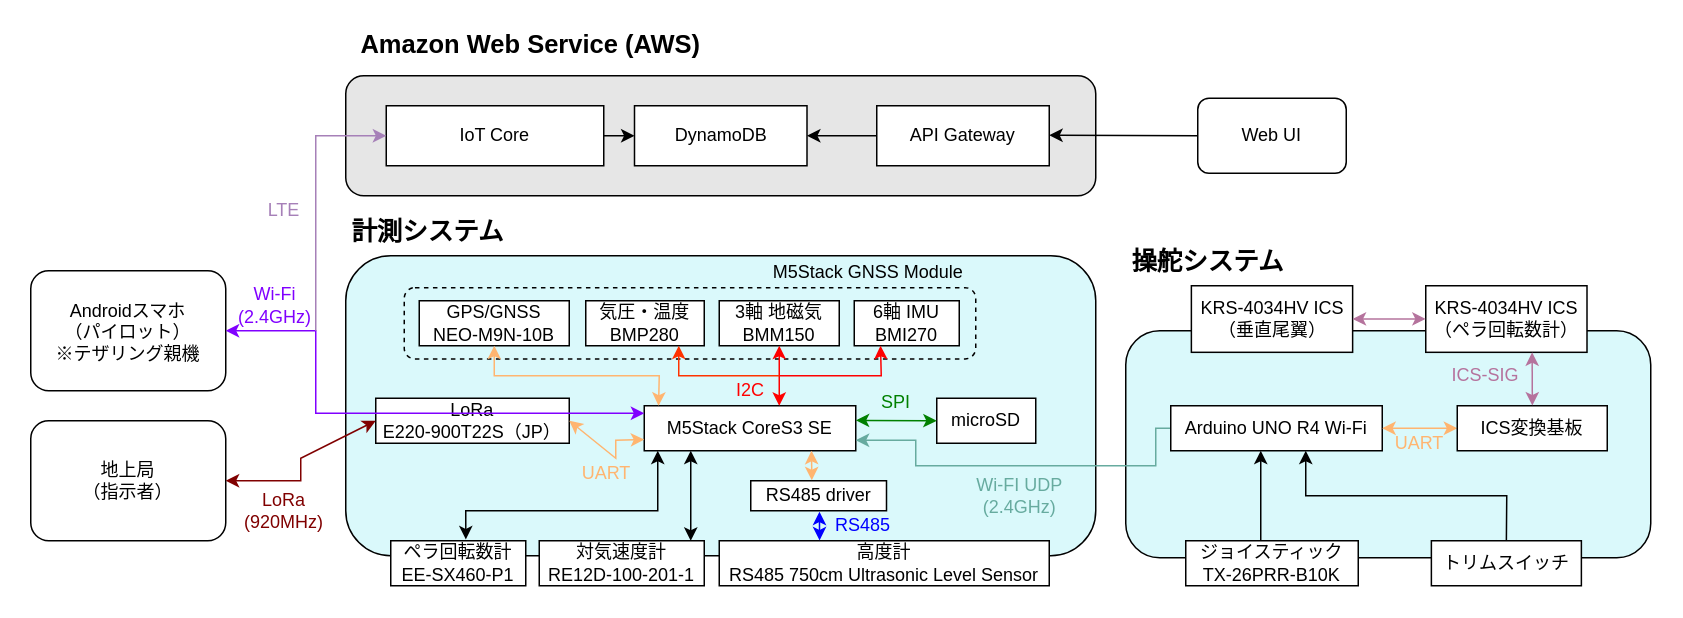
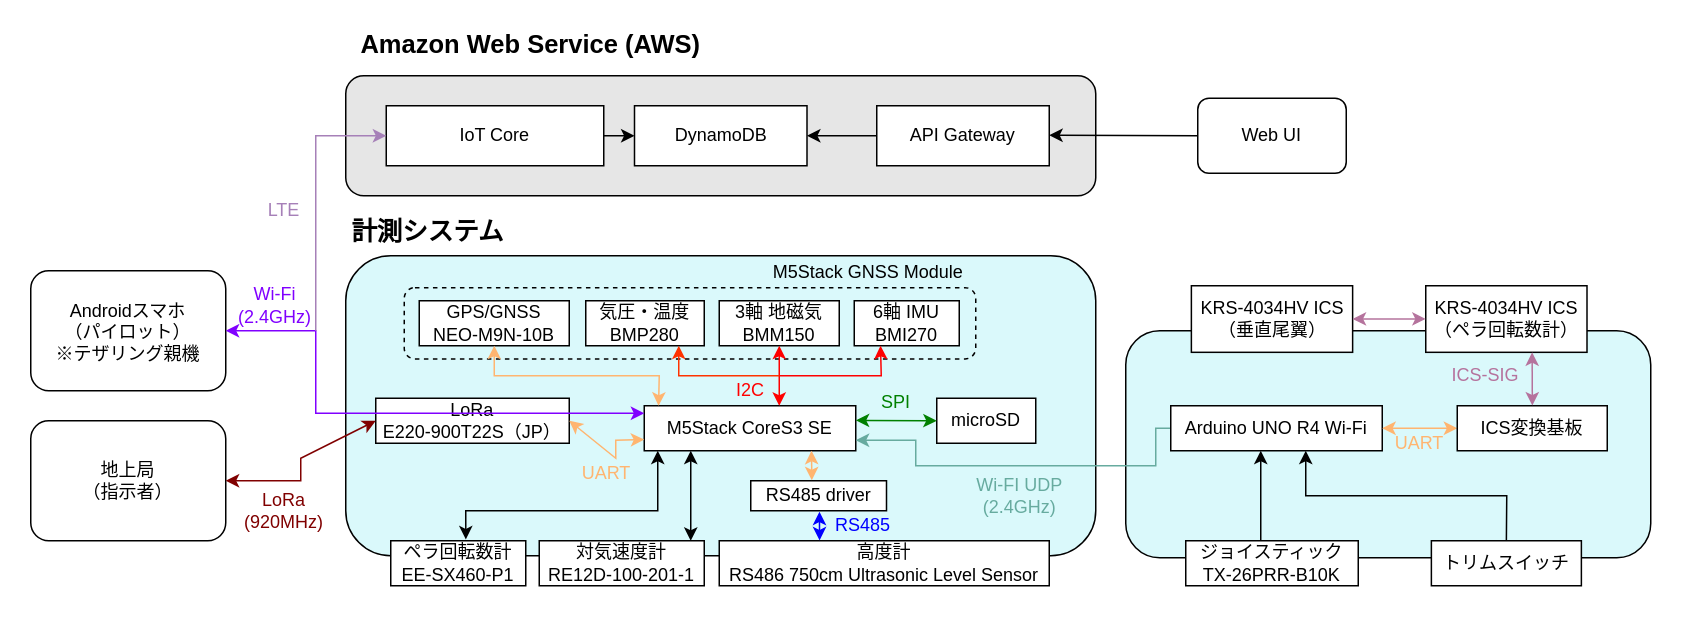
  <mxCell id="0" />
  <mxCell id="1" parent="0" />
  <mxCell id="2" value="" style="rounded=1;whiteSpace=wrap;html=1;fillColor=#daf9fb;" parent="1" vertex="1"><mxGeometry x="750" y="220" width="350" height="151.25" as="geometry" /></mxCell>
  <mxCell id="3" value="" style="rounded=1;whiteSpace=wrap;html=1;fillColor=#E6E6E6;fontColor=#ffffff;strokeColor=#000000;" parent="1" vertex="1"><mxGeometry x="230" y="50" width="500" height="80" as="geometry" /></mxCell>
  <mxCell id="4" value="" style="rounded=1;whiteSpace=wrap;html=1;fillColor=#daf9fb;" parent="1" vertex="1"><mxGeometry x="230" y="170" width="500" height="200" as="geometry" /></mxCell>
  <mxCell id="5" value="" style="rounded=1;whiteSpace=wrap;html=1;dashed=1;fillColor=none;" parent="1" vertex="1"><mxGeometry x="269" y="191.25" width="381" height="47.5" as="geometry" /></mxCell>
  <mxCell id="6" value="M5Stack CoreS3 SE" style="rounded=0;whiteSpace=wrap;html=1;" parent="1" vertex="1"><mxGeometry x="429" y="270" width="141" height="30" as="geometry" /></mxCell>
  <mxCell id="7" value="6軸 IMU&lt;div&gt;BMI270&lt;/div&gt;" style="rounded=0;whiteSpace=wrap;html=1;" parent="1" vertex="1"><mxGeometry x="569" y="200" width="70" height="30" as="geometry" /></mxCell>
  <mxCell id="8" value="3軸 地磁気&lt;div&gt;BMM150&lt;/div&gt;" style="rounded=0;whiteSpace=wrap;html=1;" parent="1" vertex="1"><mxGeometry x="479" y="200" width="80" height="30" as="geometry" /></mxCell>
  <mxCell id="9" value="気圧・温度&lt;div&gt;BMP280&lt;/div&gt;" style="rounded=0;whiteSpace=wrap;html=1;" parent="1" vertex="1"><mxGeometry x="390" y="200" width="79" height="30" as="geometry" /></mxCell>
  <mxCell id="10" value="GPS/GNSS&lt;div&gt;NEO-M9N-10B&lt;/div&gt;" style="rounded=0;whiteSpace=wrap;html=1;" parent="1" vertex="1"><mxGeometry x="279" y="200" width="100" height="30" as="geometry" /></mxCell>
  <mxCell id="11" value="LoRa&lt;div&gt;E220-900T22S（JP）&lt;/div&gt;" style="rounded=0;whiteSpace=wrap;html=1;" parent="1" vertex="1"><mxGeometry x="250" y="265" width="129" height="30" as="geometry" /></mxCell>
  <mxCell id="12" value="microSD" style="rounded=0;whiteSpace=wrap;html=1;" parent="1" vertex="1"><mxGeometry x="624" y="265" width="66" height="30" as="geometry" /></mxCell>
  <mxCell id="13" value="対気速度計&lt;div&gt;RE12D-100-201-1&lt;/div&gt;" style="rounded=0;whiteSpace=wrap;html=1;" parent="1" vertex="1"><mxGeometry x="359" y="360" width="110" height="30" as="geometry" /></mxCell>
  <mxCell id="14" value="&lt;div&gt;ペラ回転数計&lt;/div&gt;&lt;div&gt;EE-SX460-P1&lt;/div&gt;" style="rounded=0;whiteSpace=wrap;html=1;" parent="1" vertex="1"><mxGeometry x="260" y="360" width="90" height="30" as="geometry" /></mxCell>
- <mxCell id="15" value="&lt;div&gt;高度計&lt;/div&gt;&lt;div&gt;RS485 750cm Ultrasonic Level Sensor&lt;/div&gt;" style="rounded=0;whiteSpace=wrap;html=1;" parent="1" vertex="1"><mxGeometry x="479" y="360" width="220" height="30" as="geometry" /></mxCell>
+ <mxCell id="15" value="&lt;div&gt;高度計&lt;/div&gt;&lt;div&gt;RS486 750cm Ultrasonic Level Sensor&lt;/div&gt;" style="rounded=0;whiteSpace=wrap;html=1;" parent="1" vertex="1"><mxGeometry x="479" y="360" width="220" height="30" as="geometry" /></mxCell>
  <mxCell id="16" value="" style="endArrow=classic;startArrow=classic;html=1;rounded=0;strokeColor=#ff0000;" parent="1" edge="1"><mxGeometry width="50" height="50" relative="1" as="geometry"><mxPoint x="519" y="230" as="sourcePoint" /><mxPoint x="519" y="270" as="targetPoint" /><Array as="points" /></mxGeometry></mxCell>
  <mxCell id="17" value="" style="endArrow=classic;html=1;rounded=0;entryX=0.25;entryY=1;entryDx=0;entryDy=0;strokeColor=#ff0000;" parent="1" target="7" edge="1"><mxGeometry width="50" height="50" relative="1" as="geometry"><mxPoint x="519" y="250" as="sourcePoint" /><mxPoint x="559" y="230" as="targetPoint" /><Array as="points"><mxPoint x="559" y="250" /><mxPoint x="587" y="250" /></Array></mxGeometry></mxCell>
  <mxCell id="18" value="" style="endArrow=classic;html=1;rounded=0;strokeColor=#ff3300;" parent="1" edge="1"><mxGeometry width="50" height="50" relative="1" as="geometry"><mxPoint x="519" y="250" as="sourcePoint" /><mxPoint x="452" y="230" as="targetPoint" /><Array as="points"><mxPoint x="452" y="250" /></Array></mxGeometry></mxCell>
  <mxCell id="19" value="I2C" style="text;html=1;align=center;verticalAlign=middle;whiteSpace=wrap;rounded=0;fontColor=#ff0000;" parent="1" vertex="1"><mxGeometry x="476.5" y="250" width="46" height="20" as="geometry" /></mxCell>
  <mxCell id="20" value="" style="endArrow=classic;startArrow=classic;html=1;rounded=0;strokeColor=#FFB570;entryX=0.106;entryY=0.002;entryDx=0;entryDy=0;entryPerimeter=0;" parent="1" edge="1"><mxGeometry width="50" height="50" relative="1" as="geometry"><mxPoint x="329" y="230" as="sourcePoint" /><mxPoint x="438.54" y="270" as="targetPoint" /><Array as="points"><mxPoint x="329" y="250" /><mxPoint x="439" y="250" /></Array></mxGeometry></mxCell>
  <mxCell id="21" value="&lt;font&gt;UART&lt;/font&gt;" style="text;html=1;align=center;verticalAlign=middle;whiteSpace=wrap;rounded=0;fontColor=#FFB570;" parent="1" vertex="1"><mxGeometry x="379" y="305" width="50" height="20" as="geometry" /></mxCell>
  <mxCell id="22" value="SPI" style="text;html=1;align=center;verticalAlign=middle;whiteSpace=wrap;rounded=0;fontColor=#008000;" parent="1" vertex="1"><mxGeometry x="577" y="257.5" width="40" height="20" as="geometry" /></mxCell>
  <mxCell id="23" value="" style="endArrow=classic;startArrow=classic;html=1;rounded=0;strokeColor=#FFB570;entryX=0;entryY=0.75;entryDx=0;entryDy=0;exitX=1;exitY=0.5;exitDx=0;exitDy=0;" parent="1" source="11" target="6" edge="1"><mxGeometry width="50" height="50" relative="1" as="geometry"><mxPoint x="379" y="295" as="sourcePoint" /><mxPoint x="429" y="295" as="targetPoint" /><Array as="points"><mxPoint x="410" y="305" /><mxPoint x="410" y="293" /></Array></mxGeometry></mxCell>
  <mxCell id="24" value="" style="endArrow=classic;startArrow=classic;html=1;rounded=0;exitX=0.667;exitY=-0.03;exitDx=0;exitDy=0;exitPerimeter=0;" parent="1" edge="1"><mxGeometry width="50" height="50" relative="1" as="geometry"><mxPoint x="310.03" y="359.1" as="sourcePoint" /><mxPoint x="438" y="300" as="targetPoint" /><Array as="points"><mxPoint x="310" y="340" /><mxPoint x="438" y="340" /></Array></mxGeometry></mxCell>
  <mxCell id="25" value="" style="endArrow=classic;startArrow=classic;html=1;rounded=0;" parent="1" edge="1"><mxGeometry width="50" height="50" relative="1" as="geometry"><mxPoint x="460" y="360" as="sourcePoint" /><mxPoint x="460" y="300" as="targetPoint" /></mxGeometry></mxCell>
  <mxCell id="26" value="" style="rounded=1;whiteSpace=wrap;html=1;" parent="1" vertex="1"><mxGeometry x="20" y="180" width="130" height="80" as="geometry" /></mxCell>
  <mxCell id="27" value="" style="rounded=1;whiteSpace=wrap;html=1;" parent="1" vertex="1"><mxGeometry x="20" y="280" width="130" height="80" as="geometry" /></mxCell>
  <mxCell id="28" value="&lt;div&gt;Androidスマホ&lt;/div&gt;&lt;div&gt;（パイロット）&lt;/div&gt;&lt;div&gt;※テザリング親機&lt;/div&gt;" style="text;html=1;align=center;verticalAlign=middle;whiteSpace=wrap;rounded=0;" parent="1" vertex="1"><mxGeometry x="31.25" y="200" width="107.5" height="42.5" as="geometry" /></mxCell>
  <mxCell id="29" value="&lt;div&gt;地上局&lt;/div&gt;&lt;div&gt;（指示者）&lt;/div&gt;" style="text;html=1;align=center;verticalAlign=middle;whiteSpace=wrap;rounded=0;" parent="1" vertex="1"><mxGeometry x="50" y="305" width="70" height="30" as="geometry" /></mxCell>
  <mxCell id="30" value="" style="endArrow=classic;startArrow=classic;html=1;rounded=0;fontColor=#99FF33;strokeColor=#800000;exitX=1;exitY=0.5;exitDx=0;exitDy=0;entryX=0;entryY=0.5;entryDx=0;entryDy=0;" parent="1" source="27" target="11" edge="1"><mxGeometry width="50" height="50" relative="1" as="geometry"><mxPoint x="200" y="310" as="sourcePoint" /><mxPoint x="250" y="310" as="targetPoint" /><Array as="points"><mxPoint x="200" y="320" /><mxPoint x="200" y="305" /></Array></mxGeometry></mxCell>
  <mxCell id="31" value="" style="endArrow=classic;startArrow=classic;html=1;rounded=0;strokeColor=#8000FF;fontColor=#7EA6E0;exitX=1;exitY=0.5;exitDx=0;exitDy=0;" parent="1" source="26" edge="1"><mxGeometry width="50" height="50" relative="1" as="geometry"><mxPoint x="320" y="275" as="sourcePoint" /><mxPoint x="429" y="275" as="targetPoint" /><Array as="points"><mxPoint x="210" y="220" /><mxPoint x="210" y="275" /></Array></mxGeometry></mxCell>
  <mxCell id="32" value="&lt;font style=&quot;&quot;&gt;LoRa&lt;/font&gt;&lt;div&gt;&lt;font style=&quot;&quot;&gt;(920MHz)&lt;/font&gt;&lt;/div&gt;" style="text;html=1;align=center;verticalAlign=middle;whiteSpace=wrap;rounded=0;fontColor=#800000;labelBackgroundColor=none;" parent="1" vertex="1"><mxGeometry x="158.75" y="325" width="60" height="30" as="geometry" /></mxCell>
  <mxCell id="33" value="&lt;font style=&quot;&quot;&gt;Wi-Fi&lt;/font&gt;&lt;div&gt;&lt;font style=&quot;&quot;&gt;(2.4GHz)&lt;/font&gt;&lt;/div&gt;" style="text;html=1;align=center;verticalAlign=middle;whiteSpace=wrap;rounded=0;fontColor=#8000FF;" parent="1" vertex="1"><mxGeometry x="147.5" y="187.5" width="70" height="30" as="geometry" /></mxCell>
  <mxCell id="34" value="" style="endArrow=classic;startArrow=classic;html=1;rounded=0;strokeColor=#008000;entryX=0;entryY=0.5;entryDx=0;entryDy=0;fontColor=#000000;exitX=1;exitY=0.5;exitDx=0;exitDy=0;" parent="1" target="12" edge="1"><mxGeometry width="50" height="50" relative="1" as="geometry"><mxPoint x="570" y="279.72" as="sourcePoint" /><mxPoint x="619" y="279.72" as="targetPoint" /></mxGeometry></mxCell>
  <mxCell id="35" value="" style="endArrow=classic;startArrow=classic;html=1;rounded=0;strokeColor=#0000FF;entryX=0.304;entryY=-0.008;entryDx=0;entryDy=0;exitX=0.506;exitY=1.03;exitDx=0;exitDy=0;entryPerimeter=0;exitPerimeter=0;" parent="1" source="36" target="15" edge="1"><mxGeometry width="50" height="50" relative="1" as="geometry"><mxPoint x="540" y="420.278" as="sourcePoint" /><mxPoint x="590" y="339.6" as="targetPoint" /></mxGeometry></mxCell>
  <mxCell id="36" value="RS485 driver" style="rounded=0;whiteSpace=wrap;html=1;" parent="1" vertex="1"><mxGeometry x="500" y="320" width="90.5" height="20" as="geometry" /></mxCell>
  <mxCell id="37" value="" style="endArrow=classic;startArrow=classic;html=1;rounded=0;strokeColor=#FFB570;entryX=0.45;entryY=-0.014;entryDx=0;entryDy=0;exitX=1;exitY=0.5;exitDx=0;exitDy=0;entryPerimeter=0;" parent="1" target="36" edge="1"><mxGeometry width="50" height="50" relative="1" as="geometry"><mxPoint x="540.5" y="300" as="sourcePoint" /><mxPoint x="590.5" y="300" as="targetPoint" /></mxGeometry></mxCell>
  <mxCell id="38" value="RS485" style="text;html=1;align=center;verticalAlign=middle;whiteSpace=wrap;rounded=0;fontColor=#0000FF;" parent="1" vertex="1"><mxGeometry x="550" y="340" width="50" height="20" as="geometry" /></mxCell>
  <mxCell id="39" value="" style="endArrow=none;startArrow=classic;html=1;rounded=0;strokeColor=#67AB9F;exitX=1;exitY=0.75;exitDx=0;exitDy=0;entryX=0;entryY=0.5;entryDx=0;entryDy=0;startFill=1;endFill=0;" parent="1" target="43" edge="1"><mxGeometry width="50" height="50" relative="1" as="geometry"><mxPoint x="570" y="293" as="sourcePoint" /><mxPoint x="749.36" y="320.29" as="targetPoint" /><Array as="points"><mxPoint x="610" y="293" /><mxPoint x="610" y="310" /><mxPoint x="770" y="310" /><mxPoint x="770" y="285" /><mxPoint x="780" y="285" /></Array></mxGeometry></mxCell>
  <mxCell id="40" value="&lt;b&gt;&lt;font style=&quot;font-size: 17px;&quot;&gt;計測システム&lt;/font&gt;&lt;/b&gt;" style="text;html=1;align=center;verticalAlign=middle;whiteSpace=wrap;rounded=0;" parent="1" vertex="1"><mxGeometry x="230" y="145" width="110" height="20" as="geometry" /></mxCell>
  <mxCell id="41" value="M5Stack GNSS Module" style="text;html=1;align=center;verticalAlign=middle;whiteSpace=wrap;rounded=0;" parent="1" vertex="1"><mxGeometry x="510" y="171.25" width="137" height="20" as="geometry" /></mxCell>
- <mxCell id="42" value="&lt;b&gt;&lt;font style=&quot;font-size: 17px;&quot;&gt;操舵システム&lt;/font&gt;&lt;/b&gt;" style="text;html=1;align=center;verticalAlign=middle;whiteSpace=wrap;rounded=0;" parent="1" vertex="1"><mxGeometry x="750" y="165" width="110" height="20" as="geometry" /></mxCell>
  <mxCell id="43" value="Arduino UNO R4 Wi-Fi" style="rounded=0;whiteSpace=wrap;html=1;" parent="1" vertex="1"><mxGeometry x="780" y="270" width="141" height="30" as="geometry" /></mxCell>
  <mxCell id="44" value="&lt;div&gt;Wi-FI UDP&lt;/div&gt;&lt;div&gt;(2.4GHz)&lt;/div&gt;" style="text;html=1;align=center;verticalAlign=middle;whiteSpace=wrap;rounded=0;fontColor=#67AB9F;" parent="1" vertex="1"><mxGeometry x="639" y="315" width="81" height="30" as="geometry" /></mxCell>
  <mxCell id="45" value="IoT Core" style="rounded=0;whiteSpace=wrap;html=1;" parent="1" vertex="1"><mxGeometry x="257" y="70" width="145" height="40" as="geometry" /></mxCell>
  <mxCell id="46" value="DynamoDB" style="rounded=0;whiteSpace=wrap;html=1;" parent="1" vertex="1"><mxGeometry x="422.5" y="70" width="115" height="40" as="geometry" /></mxCell>
  <mxCell id="47" value="" style="endArrow=classic;html=1;rounded=0;fontColor=#E6D0DE;strokeColor=#A680B8;entryX=0;entryY=0.5;entryDx=0;entryDy=0;" parent="1" target="45" edge="1"><mxGeometry width="50" height="50" relative="1" as="geometry"><mxPoint x="210" y="220" as="sourcePoint" /><mxPoint x="207.5" y="137.5" as="targetPoint" /><Array as="points"><mxPoint x="210" y="90" /></Array></mxGeometry></mxCell>
  <mxCell id="48" value="API Gateway" style="rounded=0;whiteSpace=wrap;html=1;" parent="1" vertex="1"><mxGeometry x="584" y="70" width="115" height="40" as="geometry" /></mxCell>
  <mxCell id="49" value="LTE" style="text;html=1;align=center;verticalAlign=middle;whiteSpace=wrap;rounded=0;fontColor=#A680B8;" parent="1" vertex="1"><mxGeometry x="170" y="130" width="37.5" height="20" as="geometry" /></mxCell>
  <mxCell id="50" value="" style="endArrow=classic;html=1;rounded=0;exitX=1;exitY=0.5;exitDx=0;exitDy=0;entryX=0;entryY=0.5;entryDx=0;entryDy=0;" parent="1" source="45" target="46" edge="1"><mxGeometry width="50" height="50" relative="1" as="geometry"><mxPoint x="330" y="240" as="sourcePoint" /><mxPoint x="380" y="190" as="targetPoint" /></mxGeometry></mxCell>
  <mxCell id="51" value="" style="endArrow=none;html=1;rounded=0;exitX=1;exitY=0.5;exitDx=0;exitDy=0;entryX=0;entryY=0.5;entryDx=0;entryDy=0;startFill=1;startArrow=classic;" parent="1" source="46" target="48" edge="1"><mxGeometry width="50" height="50" relative="1" as="geometry"><mxPoint x="549" y="100" as="sourcePoint" /><mxPoint x="600" y="100" as="targetPoint" /></mxGeometry></mxCell>
  <mxCell id="52" value="" style="endArrow=none;html=1;rounded=0;exitX=1;exitY=0.5;exitDx=0;exitDy=0;entryX=0;entryY=0.5;entryDx=0;entryDy=0;startArrow=classic;startFill=1;" parent="1" target="53" edge="1"><mxGeometry width="50" height="50" relative="1" as="geometry"><mxPoint x="699" y="89.66" as="sourcePoint" /><mxPoint x="790" y="90" as="targetPoint" /></mxGeometry></mxCell>
  <mxCell id="53" value="Web UI" style="rounded=1;whiteSpace=wrap;html=1;" parent="1" vertex="1"><mxGeometry x="798" y="65" width="99" height="50" as="geometry" /></mxCell>
  <mxCell id="54" value="トリムスイッチ" style="rounded=0;whiteSpace=wrap;html=1;" parent="1" vertex="1"><mxGeometry x="953.75" y="360" width="100" height="30" as="geometry" /></mxCell>
  <mxCell id="55" value="&lt;div&gt;ジョイスティック&lt;/div&gt;&lt;div&gt;TX-26PRR-B10K&lt;/div&gt;" style="rounded=0;whiteSpace=wrap;html=1;" parent="1" vertex="1"><mxGeometry x="790" y="360" width="115" height="30" as="geometry" /></mxCell>
  <mxCell id="56" value="" style="endArrow=classic;startArrow=none;html=1;rounded=0;startFill=0;" parent="1" edge="1"><mxGeometry width="50" height="50" relative="1" as="geometry"><mxPoint x="840" y="360" as="sourcePoint" /><mxPoint x="840" y="300" as="targetPoint" /></mxGeometry></mxCell>
  <mxCell id="57" value="" style="endArrow=classic;startArrow=none;html=1;rounded=0;startFill=0;exitX=0.5;exitY=0;exitDx=0;exitDy=0;" parent="1" source="54" edge="1"><mxGeometry width="50" height="50" relative="1" as="geometry"><mxPoint x="887.5" y="360" as="sourcePoint" /><mxPoint x="870" y="300" as="targetPoint" /><Array as="points"><mxPoint x="1004" y="330" /><mxPoint x="870" y="330" /></Array></mxGeometry></mxCell>
  <mxCell id="58" value="" style="endArrow=classic;startArrow=classic;html=1;rounded=0;strokeColor=#FFB570;exitX=0;exitY=0.5;exitDx=0;exitDy=0;entryX=1;entryY=0.5;entryDx=0;entryDy=0;" parent="1" source="59" target="43" edge="1"><mxGeometry width="50" height="50" relative="1" as="geometry"><mxPoint x="971" y="284.83" as="sourcePoint" /><mxPoint x="941" y="284.83" as="targetPoint" /><Array as="points" /></mxGeometry></mxCell>
  <mxCell id="59" value="ICS変換基板" style="rounded=0;whiteSpace=wrap;html=1;" parent="1" vertex="1"><mxGeometry x="971" y="270" width="100" height="30" as="geometry" /></mxCell>
  <mxCell id="60" value="&lt;font&gt;UART&lt;/font&gt;" style="text;html=1;align=center;verticalAlign=middle;whiteSpace=wrap;rounded=0;fontColor=#FFB570;" parent="1" vertex="1"><mxGeometry x="921" y="285" width="50" height="20" as="geometry" /></mxCell>
  <mxCell id="61" value="&lt;div&gt;KRS-4034HV ICS&lt;/div&gt;&lt;div&gt;（垂直尾翼）&lt;/div&gt;" style="rounded=0;whiteSpace=wrap;html=1;" parent="1" vertex="1"><mxGeometry x="793.75" y="190" width="107.5" height="44.38" as="geometry" /></mxCell>
  <mxCell id="62" value="&lt;div&gt;KRS-4034HV ICS&lt;/div&gt;&lt;div&gt;（ペラ回転数計）&lt;/div&gt;" style="rounded=0;whiteSpace=wrap;html=1;" parent="1" vertex="1"><mxGeometry x="950" y="190" width="107.5" height="44.38" as="geometry" /></mxCell>
  <mxCell id="63" value="" style="endArrow=classic;startArrow=classic;html=1;rounded=0;strokeColor=#B5739D;exitX=0.557;exitY=1.004;exitDx=0;exitDy=0;entryX=0.324;entryY=-0.063;entryDx=0;entryDy=0;entryPerimeter=0;exitPerimeter=0;" parent="1" edge="1"><mxGeometry width="50" height="50" relative="1" as="geometry"><mxPoint x="1020.938" y="234.385" as="sourcePoint" /><mxPoint x="1021.06" y="269.85" as="targetPoint" /><Array as="points" /></mxGeometry></mxCell>
  <mxCell id="64" value="ICS-SIG" style="text;html=1;align=center;verticalAlign=middle;whiteSpace=wrap;rounded=0;fontColor=#B5739D;" parent="1" vertex="1"><mxGeometry x="960" y="240" width="60" height="20" as="geometry" /></mxCell>
  <mxCell id="65" value="" style="endArrow=classic;startArrow=classic;html=1;rounded=0;strokeColor=#B5739D;exitX=1;exitY=0.5;exitDx=0;exitDy=0;entryX=0;entryY=0.5;entryDx=0;entryDy=0;" parent="1" edge="1"><mxGeometry width="50" height="50" relative="1" as="geometry"><mxPoint x="901.25" y="212.095" as="sourcePoint" /><mxPoint x="950" y="212.095" as="targetPoint" /><Array as="points" /></mxGeometry></mxCell>
  <mxCell id="66" value="&lt;b&gt;&lt;font style=&quot;font-size: 17px;&quot;&gt;Amazon Web Service (AWS)&lt;/font&gt;&lt;/b&gt;" style="text;html=1;align=center;verticalAlign=middle;whiteSpace=wrap;rounded=0;" parent="1" vertex="1"><mxGeometry x="230" y="20" width="246.5" height="20" as="geometry" /></mxCell>
